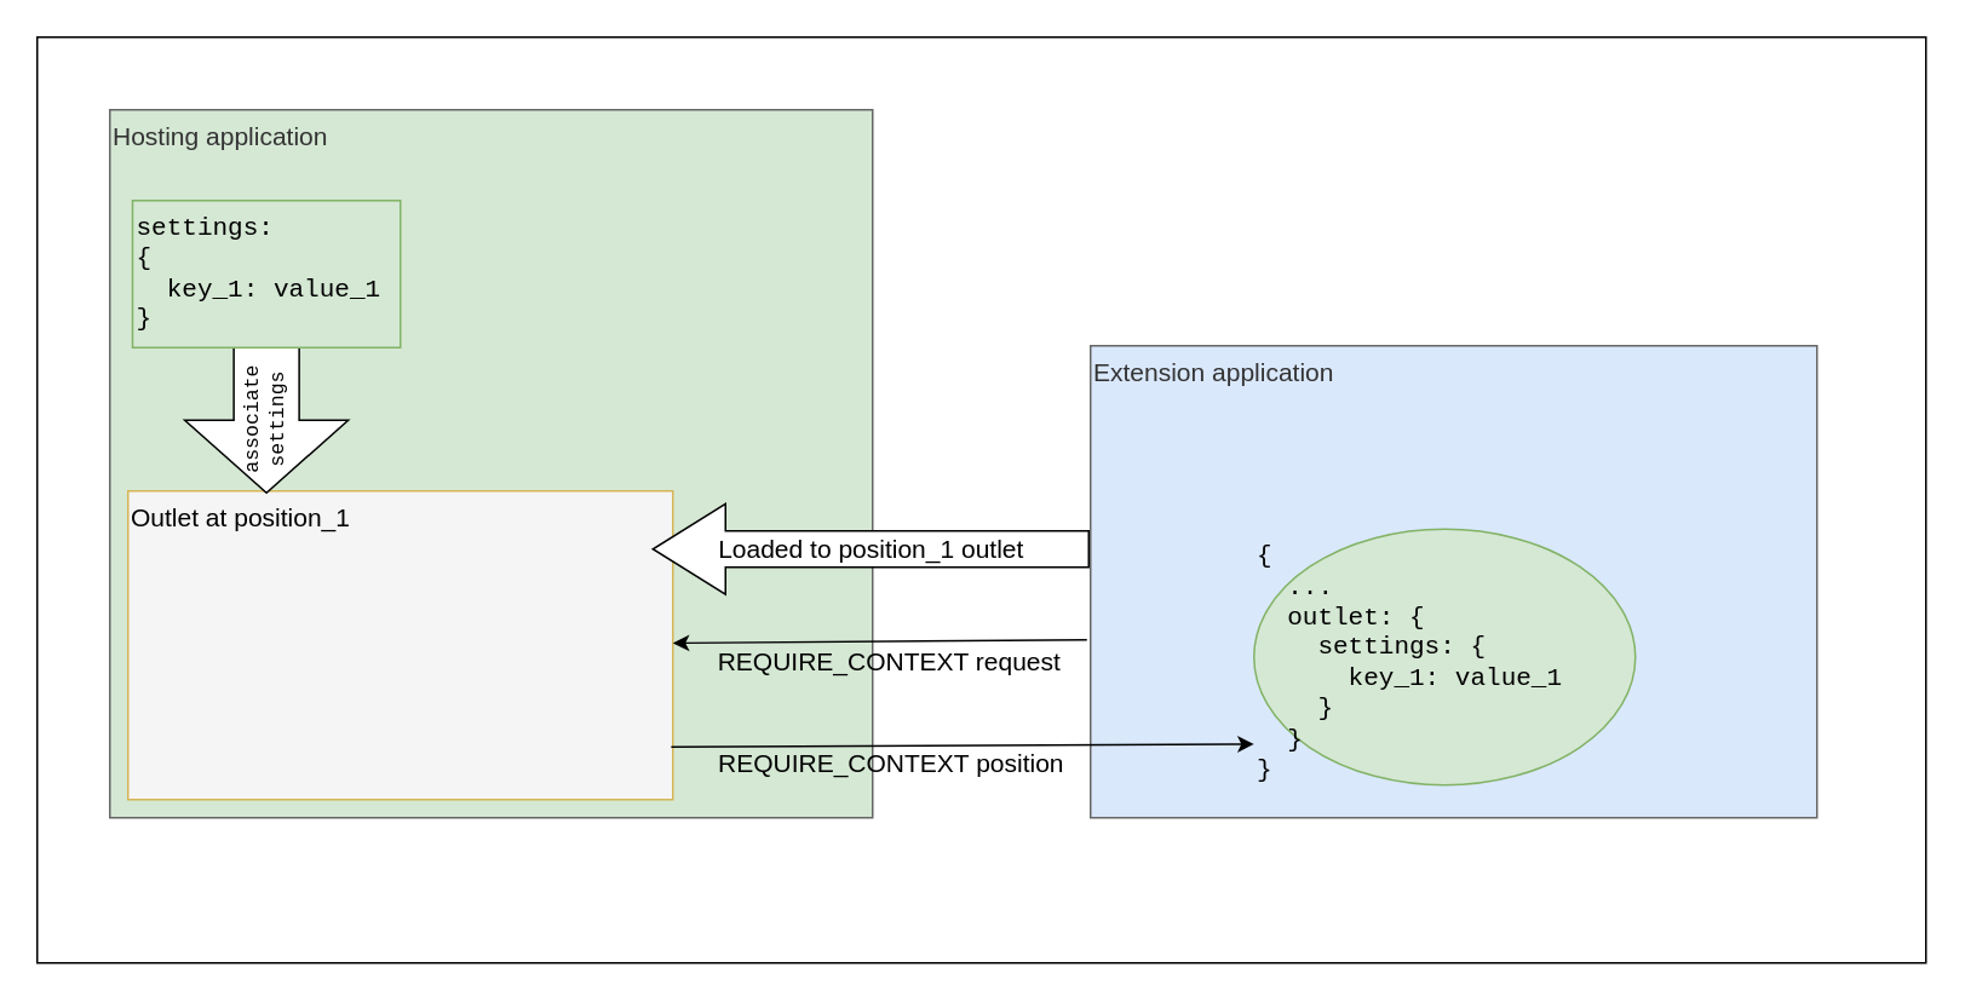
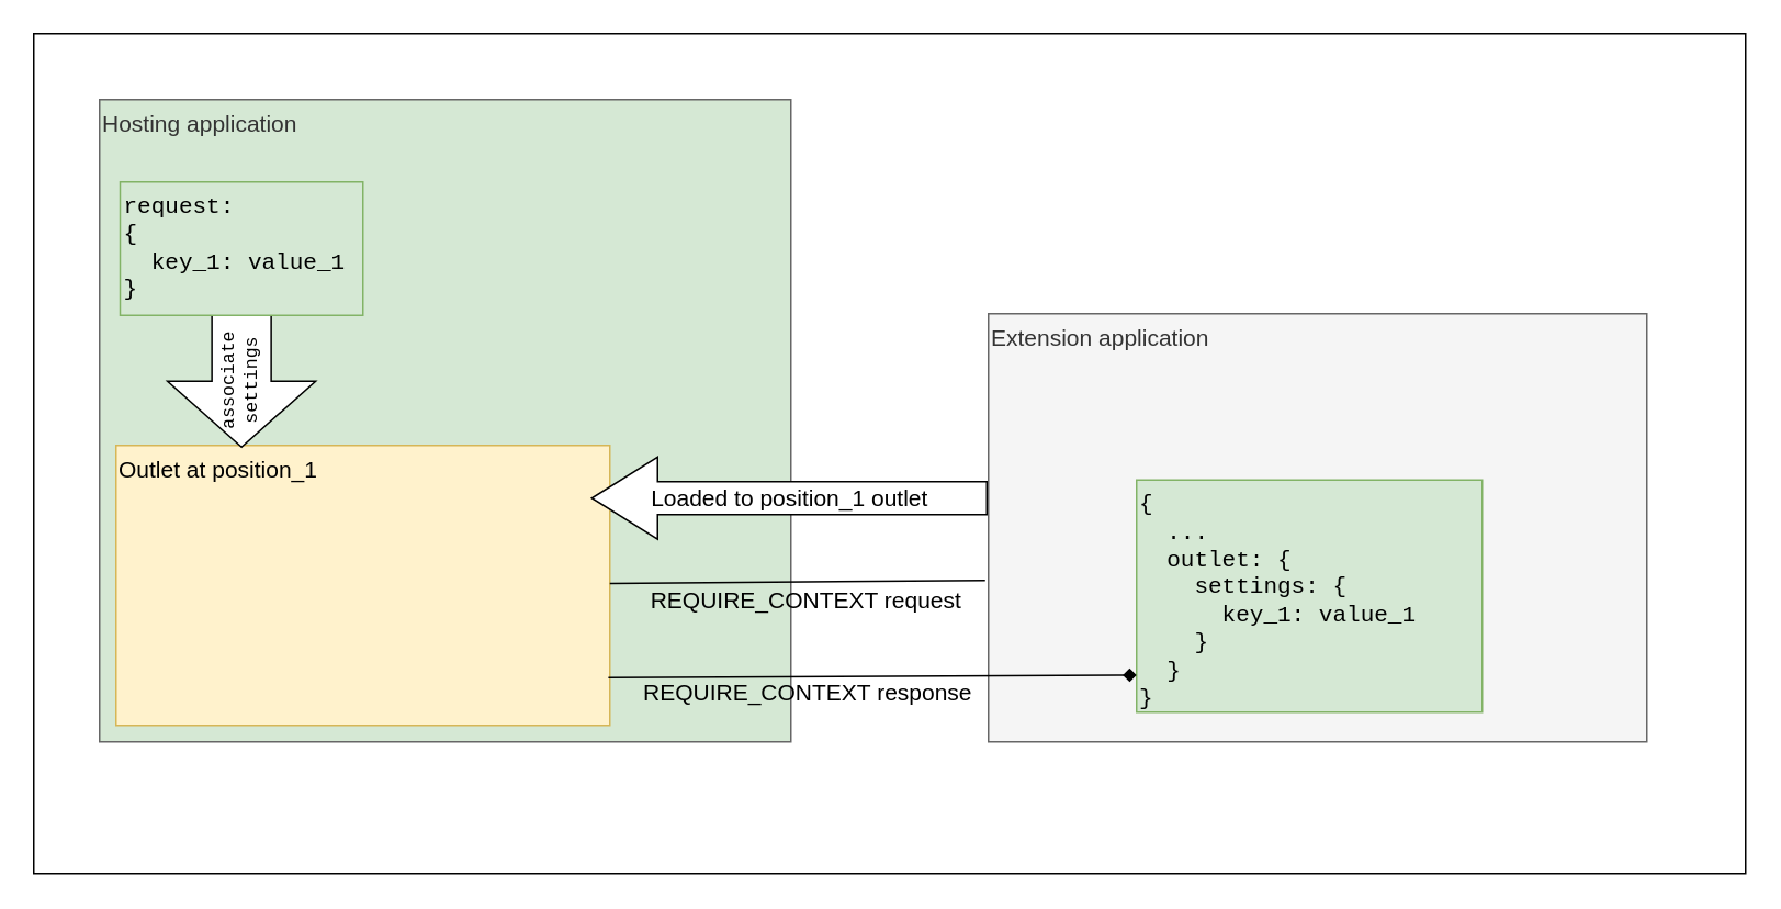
  <mxCell id="0" />
  <mxCell id="1" parent="0" />
  <mxCell id="2" value="" style="rounded=0;whiteSpace=wrap;html=1;fontFamily=Helvetica;fontSize=14;" vertex="1" parent="1"><mxGeometry width="1040" height="510" as="geometry" x="20" y="20" /></mxCell>
  <mxCell id="3" value="&lt;div style=&quot;font-size: 14px;&quot;&gt;Hosting application&lt;br style=&quot;font-size: 14px;&quot;&gt;&lt;/div&gt;" style="rounded=0;whiteSpace=wrap;html=1;align=left;verticalAlign=top;fontSize=14;fillColor=#d5e8d4;fontColor=#333333;strokeColor=#666666;" vertex="1" parent="1"><mxGeometry x="60" y="60" width="420" height="390" as="geometry" /></mxCell>
- <mxCell id="4" value="&lt;div align=&quot;left&quot;&gt;Outlet at position_1&lt;br&gt;&lt;/div&gt;" style="rounded=0;whiteSpace=wrap;html=1;fontSize=14;align=left;verticalAlign=top;fillColor=#f5f5f5;strokeColor=#d6b656;" vertex="1" parent="1"><mxGeometry x="70" y="270" width="300" height="170" as="geometry" /></mxCell>
+ <mxCell id="4" value="&lt;div align=&quot;left&quot;&gt;Outlet at position_1&lt;br&gt;&lt;/div&gt;" style="rounded=0;whiteSpace=wrap;html=1;fontSize=14;align=left;verticalAlign=top;fillColor=#fff2cc;strokeColor=#d6b656;" vertex="1" parent="1"><mxGeometry x="70" y="270" width="300" height="170" as="geometry" /></mxCell>
  <mxCell id="5" value="&lt;div&gt;associate&lt;/div&gt;settings" style="html=1;shadow=0;dashed=0;align=center;verticalAlign=middle;shape=mxgraph.arrows2.arrow;dy=0.6;dx=40;direction=south;notch=0;fontSize=11;horizontal=0;fontFamily=Courier New;" vertex="1" parent="1"><mxGeometry x="101.25" y="191" width="90" height="80" as="geometry" /></mxCell>
- <mxCell id="6" value="settings:&lt;br&gt;&lt;div&gt;{&lt;/div&gt;&lt;div&gt;&amp;nbsp; key_1: value_1&lt;br&gt;&lt;/div&gt;&lt;div&gt;}&lt;/div&gt;" style="rounded=0;whiteSpace=wrap;html=1;fontSize=14;verticalAlign=top;align=left;fillColor=#d5e8d4;strokeColor=#82b366;fontFamily=Courier New;" vertex="1" parent="1"><mxGeometry x="72.5" y="110" width="147.5" height="81" as="geometry" /></mxCell>
- <mxCell id="7" value="Extension application" style="rounded=0;whiteSpace=wrap;html=1;fontFamily=Helvetica;fontSize=14;align=left;verticalAlign=top;fillColor=#dae8fc;fontColor=#333333;strokeColor=#666666;" vertex="1" parent="1"><mxGeometry x="600" y="190" width="400" height="260" as="geometry" /></mxCell>
+ <mxCell id="6" value="request:&lt;br&gt;&lt;div&gt;{&lt;/div&gt;&lt;div&gt;&amp;nbsp; key_1: value_1&lt;br&gt;&lt;/div&gt;&lt;div&gt;}&lt;/div&gt;" style="rounded=0;whiteSpace=wrap;html=1;fontSize=14;verticalAlign=top;align=left;fillColor=#d5e8d4;strokeColor=#82b366;fontFamily=Courier New;" vertex="1" parent="1"><mxGeometry x="72.5" y="110" width="147.5" height="81" as="geometry" /></mxCell>
+ <mxCell id="7" value="Extension application" style="rounded=0;whiteSpace=wrap;html=1;fontFamily=Helvetica;fontSize=14;align=left;verticalAlign=top;fillColor=#f5f5f5;fontColor=#333333;strokeColor=#666666;" vertex="1" parent="1"><mxGeometry x="600" y="190" width="400" height="260" as="geometry" /></mxCell>
  <mxCell id="8" value="Loaded to position_1 outlet" style="html=1;shadow=0;dashed=0;align=center;verticalAlign=middle;shape=mxgraph.arrows2.arrow;dy=0.6;dx=40;flipH=1;notch=0;fontFamily=Helvetica;fontSize=14;" vertex="1" parent="1"><mxGeometry x="359" y="277" width="240" height="50" as="geometry" /></mxCell>
- <mxCell id="9" value="&lt;div&gt;{&lt;/div&gt;&lt;div&gt;&amp;nbsp; ...&lt;/div&gt;&lt;div&gt;&amp;nbsp; outlet: {&lt;/div&gt;&lt;div&gt;&amp;nbsp;&amp;nbsp;&amp;nbsp; settings: {&lt;br&gt;&lt;/div&gt;&lt;div&gt;&amp;nbsp; &amp;nbsp; &amp;nbsp; key_1: value_1&lt;br&gt;&lt;/div&gt;&lt;div&gt;&amp;nbsp;&amp;nbsp;&amp;nbsp; }&lt;/div&gt;&lt;div&gt;&amp;nbsp; }&lt;/div&gt;&lt;div&gt;}&lt;br&gt;&lt;/div&gt;" style="ellipse;whiteSpace=wrap;html=1;fontSize=14;verticalAlign=top;align=left;fillColor=#d5e8d4;strokeColor=#82b366;fontFamily=Courier New;" vertex="1" parent="1"><mxGeometry x="690" y="291" width="210" height="141" as="geometry" /></mxCell>
+ <mxCell id="9" value="&lt;div&gt;{&lt;/div&gt;&lt;div&gt;&amp;nbsp; ...&lt;/div&gt;&lt;div&gt;&amp;nbsp; outlet: {&lt;/div&gt;&lt;div&gt;&amp;nbsp;&amp;nbsp;&amp;nbsp; settings: {&lt;br&gt;&lt;/div&gt;&lt;div&gt;&amp;nbsp; &amp;nbsp; &amp;nbsp; key_1: value_1&lt;br&gt;&lt;/div&gt;&lt;div&gt;&amp;nbsp;&amp;nbsp;&amp;nbsp; }&lt;/div&gt;&lt;div&gt;&amp;nbsp; }&lt;/div&gt;&lt;div&gt;}&lt;br&gt;&lt;/div&gt;" style="rounded=0;whiteSpace=wrap;html=1;fontSize=14;verticalAlign=top;align=left;fillColor=#d5e8d4;strokeColor=#82b366;fontFamily=Courier New;" vertex="1" parent="1"><mxGeometry x="690" y="291" width="210" height="141" as="geometry" /></mxCell>
  <mxCell id="10" value="" style="group" vertex="1" connectable="0" parent="1"><mxGeometry x="389" y="354" width="200" height="20" as="geometry" /></mxCell>
- <mxCell id="11" value="" style="endArrow=classic;html=1;rounded=0;fontFamily=Helvetica;fontSize=14;exitX=-0.005;exitY=0.623;exitDx=0;exitDy=0;exitPerimeter=0;" edge="1" parent="10" source="7" target="4"><mxGeometry width="50" height="50" relative="1" as="geometry"><mxPoint x="201" y="-4" as="sourcePoint" /><mxPoint x="21" y="-4" as="targetPoint" /></mxGeometry></mxCell>
+ <mxCell id="11" value="" style="endArrow=none;html=1;rounded=0;fontFamily=Helvetica;fontSize=14;exitX=-0.005;exitY=0.623;exitDx=0;exitDy=0;exitPerimeter=0;" edge="1" parent="10" source="7" target="4"><mxGeometry width="50" height="50" relative="1" as="geometry"><mxPoint x="201" y="-4" as="sourcePoint" /><mxPoint x="21" y="-4" as="targetPoint" /></mxGeometry></mxCell>
  <mxCell id="12" value="REQUIRE_CONTEXT request" style="text;html=1;align=center;verticalAlign=middle;resizable=0;points=[];autosize=1;strokeColor=none;fillColor=none;fontSize=14;fontFamily=Helvetica;" vertex="1" parent="10"><mxGeometry width="200" height="20" as="geometry" /></mxCell>
  <mxCell id="13" value="" style="group" vertex="1" connectable="0" parent="1"><mxGeometry x="385" y="410" width="210" height="20" as="geometry" /></mxCell>
- <mxCell id="14" value="" style="endArrow=classic;html=1;rounded=0;fontFamily=Helvetica;fontSize=14;exitX=0.997;exitY=0.829;exitDx=0;exitDy=0;exitPerimeter=0;entryX=0;entryY=0.84;entryDx=0;entryDy=0;entryPerimeter=0;" edge="1" parent="13" source="4" target="9"><mxGeometry width="50" height="50" relative="1" as="geometry"><mxPoint x="-15" y="30" as="sourcePoint" /><mxPoint x="35" y="-20" as="targetPoint" /></mxGeometry></mxCell>
- <mxCell id="15" value="REQUIRE_CONTEXT position" style="text;html=1;align=center;verticalAlign=middle;resizable=0;points=[];autosize=1;strokeColor=none;fillColor=none;fontSize=14;fontFamily=Helvetica;" vertex="1" parent="13"><mxGeometry width="210" height="20" as="geometry" /></mxCell>
+ <mxCell id="14" value="" style="endArrow=diamond;html=1;rounded=0;fontFamily=Helvetica;fontSize=14;exitX=0.997;exitY=0.829;exitDx=0;exitDy=0;exitPerimeter=0;entryX=0;entryY=0.84;entryDx=0;entryDy=0;entryPerimeter=0;" edge="1" parent="13" source="4" target="9"><mxGeometry width="50" height="50" relative="1" as="geometry"><mxPoint x="-15" y="30" as="sourcePoint" /><mxPoint x="35" y="-20" as="targetPoint" /></mxGeometry></mxCell>
+ <mxCell id="15" value="REQUIRE_CONTEXT response" style="text;html=1;align=center;verticalAlign=middle;resizable=0;points=[];autosize=1;strokeColor=none;fillColor=none;fontSize=14;fontFamily=Helvetica;" vertex="1" parent="13"><mxGeometry width="210" height="20" as="geometry" /></mxCell>
